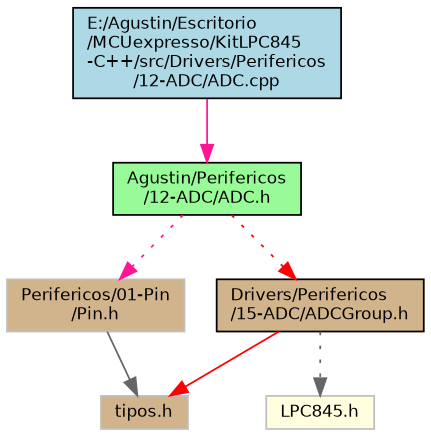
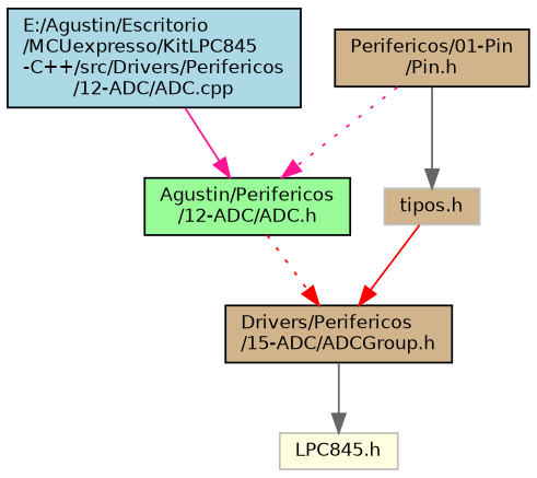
  digraph {
    node [color=black fillcolor=tan fontname=Helvetica fontsize=10 shape=record style=filled]
    edge [color=deeppink fontname=Helvetica fontsize=10 labelfontname=Helvetica labelfontsize=10 style=solid]
    n1 [fillcolor=lightblue fontcolor=black height=0.2 label="E:/Agustin/Escritorio\l/MCUexpresso/KitLPC845\l-C++/src/Drivers/Perifericos\l/12-ADC/ADC.cpp" width=0.4]
    n2 [fillcolor=palegreen height=0.2 label="Agustin/Perifericos\l/12-ADC/ADC.h" width=0.4]
    n3 [height=0.2 label="Drivers/Perifericos\l/15-ADC/ADCGroup.h" width=0.4]
-   n4 [color=grey75 height=0.2 label="Perifericos/01-Pin\l/Pin.h" width=0.4]
+   n4 [height=0.2 label="Perifericos/01-Pin\l/Pin.h" width=0.4]
    n5 [color=grey75 height=0.2 label="tipos.h" width=0.4]
    n6 [color=grey75 fillcolor=lightyellow height=0.2 label="LPC845.h" width=0.4]
    n1 -> n2
    n2 -> n3 [color=red style=dotted]
-   n2 -> n4 [style=dotted]
-   n3 -> n5 [color=red]
-   n3 -> n6 [color=gray40 style=dotted]
+   n4 -> n2 [style=dotted]
+   n5 -> n3 [color=red]
+   n3 -> n6 [color=gray40]
    n4 -> n5 [color=gray40]
  }
